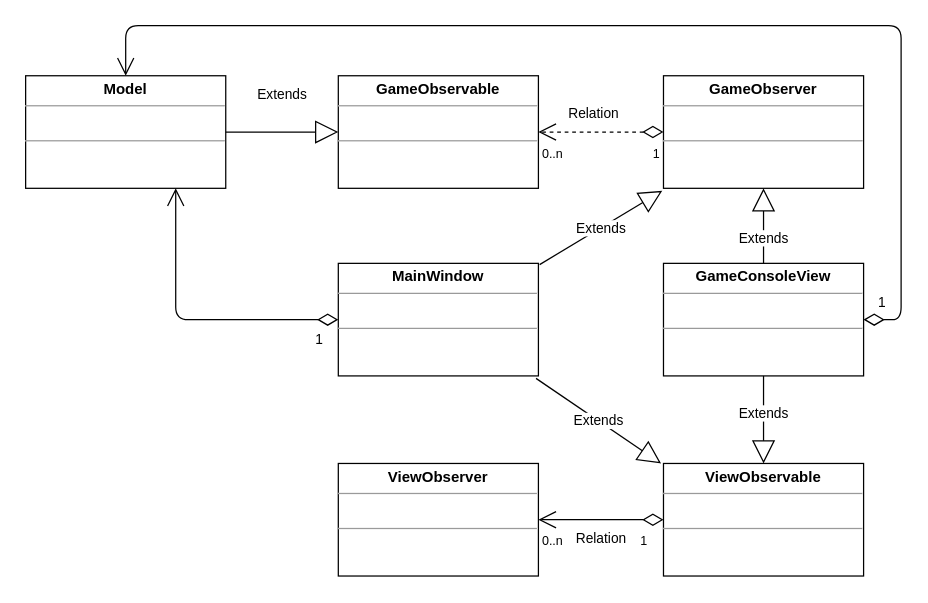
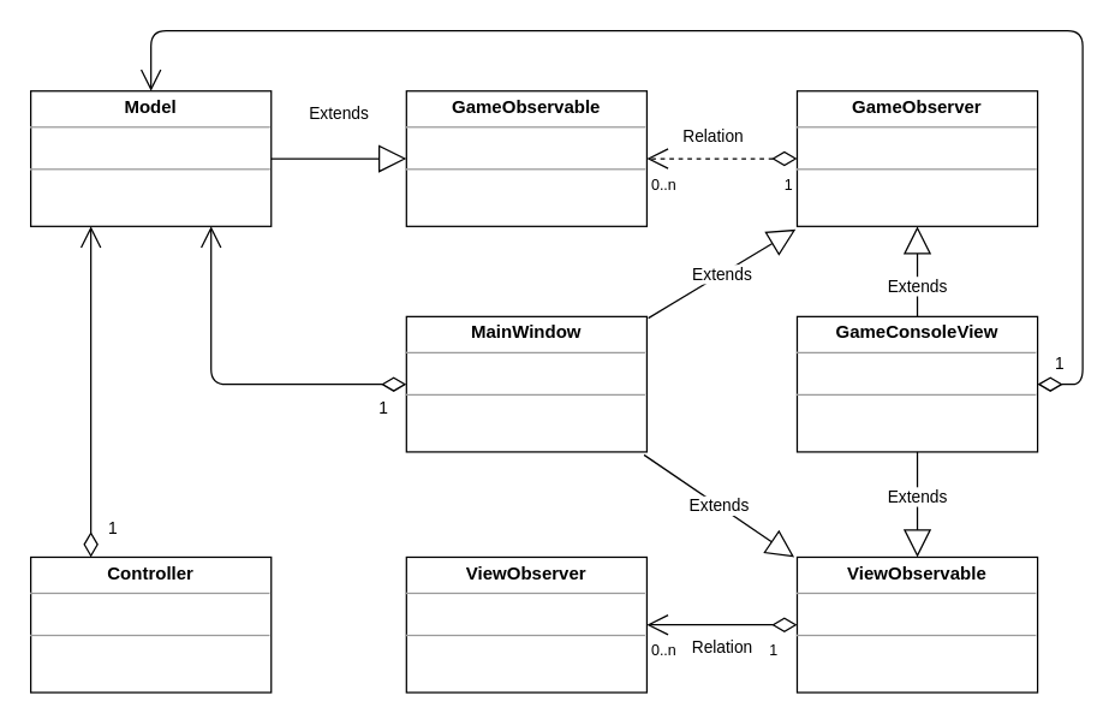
  <mxCell id="0" />
  <mxCell id="1" parent="0" />
  <mxCell id="2" value="&lt;p style=&quot;margin: 0px ; margin-top: 4px ; text-align: center&quot;&gt;&lt;b&gt;ViewObservable&lt;/b&gt;&lt;br&gt;&lt;/p&gt;&lt;hr size=&quot;1&quot;&gt;&lt;p style=&quot;margin: 0px ; margin-left: 4px&quot;&gt;&lt;br&gt;&lt;/p&gt;&lt;hr size=&quot;1&quot;&gt;&lt;p style=&quot;margin: 0px ; margin-left: 4px&quot;&gt;&lt;br&gt;&lt;/p&gt;" style="verticalAlign=top;align=left;overflow=fill;fontSize=12;fontFamily=Helvetica;html=1;" parent="1" vertex="1"><mxGeometry x="530" y="370" width="160" height="90" as="geometry" /></mxCell>
  <mxCell id="3" value="&lt;p style=&quot;margin: 0px ; margin-top: 4px ; text-align: center&quot;&gt;&lt;b&gt;ViewObserver&lt;/b&gt;&lt;br&gt;&lt;/p&gt;&lt;hr size=&quot;1&quot;&gt;&lt;p style=&quot;margin: 0px ; margin-left: 4px&quot;&gt;&lt;br&gt;&lt;/p&gt;&lt;hr size=&quot;1&quot;&gt;&lt;p style=&quot;margin: 0px ; margin-left: 4px&quot;&gt;&lt;br&gt;&lt;/p&gt;" style="verticalAlign=top;align=left;overflow=fill;fontSize=12;fontFamily=Helvetica;html=1;" parent="1" vertex="1"><mxGeometry x="270" y="370" width="160" height="90" as="geometry" /></mxCell>
  <mxCell id="4" value="&lt;p style=&quot;margin: 0px ; margin-top: 4px ; text-align: center&quot;&gt;&lt;b&gt;GameConsoleView&lt;/b&gt;&lt;br&gt;&lt;/p&gt;&lt;hr size=&quot;1&quot;&gt;&lt;p style=&quot;margin: 0px ; margin-left: 4px&quot;&gt;&lt;br&gt;&lt;/p&gt;&lt;hr size=&quot;1&quot;&gt;&lt;p style=&quot;margin: 0px ; margin-left: 4px&quot;&gt;&lt;br&gt;&lt;/p&gt;" style="verticalAlign=top;align=left;overflow=fill;fontSize=12;fontFamily=Helvetica;html=1;" parent="1" vertex="1"><mxGeometry x="530" y="210" width="160" height="90" as="geometry" /></mxCell>
+ <mxCell id="5" value="&lt;p style=&quot;margin: 0px ; margin-top: 4px ; text-align: center&quot;&gt;&lt;b&gt;Controller&lt;/b&gt;&lt;br&gt;&lt;/p&gt;&lt;hr size=&quot;1&quot;&gt;&lt;br&gt;&lt;hr size=&quot;1&quot;&gt;&lt;p style=&quot;margin: 0px ; margin-left: 4px&quot;&gt;&lt;br&gt;&lt;/p&gt;" style="verticalAlign=top;align=left;overflow=fill;fontSize=12;fontFamily=Helvetica;html=1;" parent="1" vertex="1"><mxGeometry x="20" y="370" width="160" height="90" as="geometry" /></mxCell>
  <mxCell id="6" value="Extends" style="endArrow=block;endSize=16;endFill=0;html=1;exitX=0.5;exitY=1;exitDx=0;exitDy=0;" parent="1" source="4" target="2" edge="1"><mxGeometry x="0.429" y="-20" width="160" relative="1" as="geometry"><mxPoint x="780" y="320" as="sourcePoint" /><mxPoint x="610" y="380" as="targetPoint" /><Array as="points"><mxPoint x="610" y="350" /></Array><mxPoint x="20" y="-20" as="offset" /></mxGeometry></mxCell>
  <mxCell id="7" value="Relation" style="endArrow=open;html=1;endSize=12;startArrow=diamondThin;startSize=14;startFill=0;edgeStyle=orthogonalEdgeStyle;exitX=0;exitY=0.5;exitDx=0;exitDy=0;entryX=1;entryY=0.5;entryDx=0;entryDy=0;" parent="1" source="2" target="3" edge="1"><mxGeometry y="15" relative="1" as="geometry"><mxPoint x="740" y="310" as="sourcePoint" /><mxPoint x="900" y="310" as="targetPoint" /><Array as="points"><mxPoint x="450" y="415" /><mxPoint x="450" y="415" /></Array><mxPoint as="offset" /></mxGeometry></mxCell>
  <mxCell id="8" value="1" style="resizable=0;html=1;align=left;verticalAlign=top;labelBackgroundColor=#ffffff;fontSize=10;" parent="7" connectable="0" vertex="1"><mxGeometry x="-1" relative="1" as="geometry"><mxPoint x="-20" y="5" as="offset" /></mxGeometry></mxCell>
  <mxCell id="9" value="0..n" style="resizable=0;html=1;align=right;verticalAlign=top;labelBackgroundColor=#ffffff;fontSize=10;" parent="7" connectable="0" vertex="1"><mxGeometry x="1" relative="1" as="geometry"><mxPoint x="20" y="5" as="offset" /></mxGeometry></mxCell>
  <mxCell id="10" value="&lt;p style=&quot;margin: 0px ; margin-top: 4px ; text-align: center&quot;&gt;&lt;b&gt;GameObserver&lt;/b&gt;&lt;/p&gt;&lt;hr size=&quot;1&quot;&gt;&lt;p style=&quot;margin: 0px ; margin-left: 4px&quot;&gt;&lt;br&gt;&lt;/p&gt;&lt;hr size=&quot;1&quot;&gt;" style="verticalAlign=top;align=left;overflow=fill;fontSize=12;fontFamily=Helvetica;html=1;" parent="1" vertex="1"><mxGeometry x="530" y="60" width="160" height="90" as="geometry" /></mxCell>
  <mxCell id="11" value="Extends" style="endArrow=block;endSize=16;endFill=0;html=1;entryX=0.5;entryY=1;entryDx=0;entryDy=0;" parent="1" source="4" target="10" edge="1"><mxGeometry x="-0.333" width="160" relative="1" as="geometry"><mxPoint x="530" y="320" as="sourcePoint" /><mxPoint x="690" y="320" as="targetPoint" /><mxPoint as="offset" /></mxGeometry></mxCell>
  <mxCell id="12" value="&lt;p style=&quot;margin: 0px ; margin-top: 4px ; text-align: center&quot;&gt;&lt;b&gt;GameObservable&lt;/b&gt;&lt;/p&gt;&lt;hr size=&quot;1&quot;&gt;&lt;p style=&quot;margin: 0px ; margin-left: 4px&quot;&gt;&lt;br&gt;&lt;/p&gt;&lt;hr size=&quot;1&quot;&gt;" style="verticalAlign=top;align=left;overflow=fill;fontSize=12;fontFamily=Helvetica;html=1;" parent="1" vertex="1"><mxGeometry x="270" y="60" width="160" height="90" as="geometry" /></mxCell>
  <mxCell id="13" value="Relation" style="endArrow=open;html=1;endSize=12;startArrow=diamondThin;startSize=14;startFill=0;edgeStyle=orthogonalEdgeStyle;exitX=0;exitY=0.5;exitDx=0;exitDy=0;entryX=1;entryY=0.5;entryDx=0;entryDy=0;dashed=1;" parent="1" source="10" target="12" edge="1"><mxGeometry x="0.111" y="-15" relative="1" as="geometry"><mxPoint x="280" y="320" as="sourcePoint" /><mxPoint x="440" y="105" as="targetPoint" /><mxPoint as="offset" /></mxGeometry></mxCell>
  <mxCell id="14" value="1" style="resizable=0;html=1;align=left;verticalAlign=top;labelBackgroundColor=#ffffff;fontSize=10;" parent="13" connectable="0" vertex="1"><mxGeometry x="-1" relative="1" as="geometry"><mxPoint x="-10" y="5" as="offset" /></mxGeometry></mxCell>
  <mxCell id="15" value="0..n" style="resizable=0;html=1;align=right;verticalAlign=top;labelBackgroundColor=#ffffff;fontSize=10;" parent="13" connectable="0" vertex="1"><mxGeometry x="1" relative="1" as="geometry"><mxPoint x="20" y="5" as="offset" /></mxGeometry></mxCell>
  <mxCell id="16" value="&lt;p style=&quot;margin: 0px ; margin-top: 4px ; text-align: center&quot;&gt;&lt;b&gt;Model&lt;/b&gt;&lt;br&gt;&lt;/p&gt;&lt;hr size=&quot;1&quot;&gt;&lt;p style=&quot;margin: 0px ; margin-left: 4px&quot;&gt;&lt;br&gt;&lt;/p&gt;&lt;hr size=&quot;1&quot;&gt;&lt;p style=&quot;margin: 0px ; margin-left: 4px&quot;&gt;&lt;br&gt;&lt;/p&gt;" style="verticalAlign=top;align=left;overflow=fill;fontSize=12;fontFamily=Helvetica;html=1;" parent="1" vertex="1"><mxGeometry x="20" y="60" width="160" height="90" as="geometry" /></mxCell>
  <mxCell id="17" value="Extends" style="endArrow=block;endSize=16;endFill=0;html=1;entryX=0;entryY=0.5;entryDx=0;entryDy=0;exitX=1;exitY=0.5;exitDx=0;exitDy=0;" parent="1" source="16" target="12" edge="1"><mxGeometry y="30" width="160" relative="1" as="geometry"><mxPoint x="270" y="320" as="sourcePoint" /><mxPoint x="430" y="320" as="targetPoint" /><mxPoint as="offset" /></mxGeometry></mxCell>
  <mxCell id="18" value="&lt;p style=&quot;margin: 0px ; margin-top: 4px ; text-align: center&quot;&gt;&lt;b&gt;MainWindow&lt;/b&gt;&lt;/p&gt;&lt;hr size=&quot;1&quot;&gt;&lt;p style=&quot;margin: 0px ; margin-left: 4px&quot;&gt;&lt;br&gt;&lt;/p&gt;&lt;hr size=&quot;1&quot;&gt;&lt;p style=&quot;margin: 0px ; margin-left: 4px&quot;&gt;&lt;br&gt;&lt;/p&gt;" style="verticalAlign=top;align=left;overflow=fill;fontSize=12;fontFamily=Helvetica;html=1;" vertex="1" parent="1"><mxGeometry x="270" y="210" width="160" height="90" as="geometry" /></mxCell>
  <mxCell id="19" value="Extends" style="endArrow=block;endSize=16;endFill=0;html=1;entryX=-0.006;entryY=1.022;entryDx=0;entryDy=0;entryPerimeter=0;exitX=1.006;exitY=0.011;exitDx=0;exitDy=0;exitPerimeter=0;" edge="1" parent="1" source="18" target="10"><mxGeometry width="160" relative="1" as="geometry"><mxPoint x="20" y="480" as="sourcePoint" /><mxPoint x="180" y="480" as="targetPoint" /></mxGeometry></mxCell>
  <mxCell id="20" value="Extends" style="endArrow=block;endSize=16;endFill=0;html=1;exitX=0.988;exitY=1.022;exitDx=0;exitDy=0;exitPerimeter=0;entryX=-0.012;entryY=0;entryDx=0;entryDy=0;entryPerimeter=0;" edge="1" parent="1" source="18" target="2"><mxGeometry width="160" relative="1" as="geometry"><mxPoint x="20" y="480" as="sourcePoint" /><mxPoint x="180" y="480" as="targetPoint" /></mxGeometry></mxCell>
  <mxCell id="21" value="1" style="endArrow=open;html=1;endSize=12;startArrow=diamondThin;startSize=14;startFill=0;edgeStyle=orthogonalEdgeStyle;align=left;verticalAlign=bottom;exitX=1;exitY=0.5;exitDx=0;exitDy=0;" edge="1" parent="1" source="4"><mxGeometry x="-0.978" y="5" relative="1" as="geometry"><mxPoint x="0" y="530" as="sourcePoint" /><mxPoint x="100" y="60" as="targetPoint" /><Array as="points"><mxPoint x="720" y="255" /><mxPoint x="720" y="20" /><mxPoint x="100" y="20" /></Array><mxPoint as="offset" /></mxGeometry></mxCell>
  <mxCell id="22" value="1" style="endArrow=open;html=1;endSize=12;startArrow=diamondThin;startSize=14;startFill=0;edgeStyle=orthogonalEdgeStyle;align=left;verticalAlign=bottom;entryX=0.75;entryY=1;entryDx=0;entryDy=0;exitX=0;exitY=0.5;exitDx=0;exitDy=0;" edge="1" parent="1" source="18" target="16"><mxGeometry x="-0.83" y="25" relative="1" as="geometry"><mxPoint x="20" y="480" as="sourcePoint" /><mxPoint x="180" y="480" as="targetPoint" /><mxPoint as="offset" /></mxGeometry></mxCell>
+ <mxCell id="23" value="1" style="endArrow=open;html=1;endSize=12;startArrow=diamondThin;startSize=14;startFill=0;edgeStyle=orthogonalEdgeStyle;align=left;verticalAlign=bottom;entryX=0.25;entryY=1;entryDx=0;entryDy=0;exitX=0.25;exitY=0;exitDx=0;exitDy=0;" edge="1" parent="1" source="5" target="16"><mxGeometry x="-0.909" y="-10" relative="1" as="geometry"><mxPoint x="20" y="480" as="sourcePoint" /><mxPoint x="180" y="480" as="targetPoint" /><mxPoint as="offset" /></mxGeometry></mxCell>
